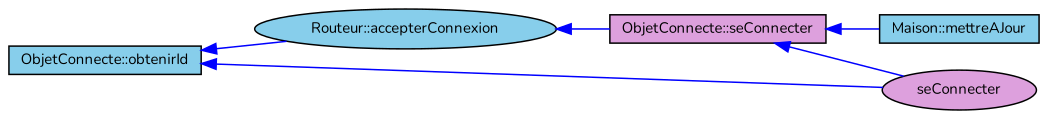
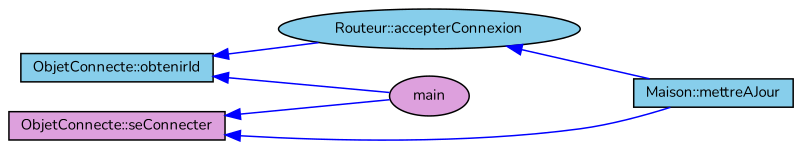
  digraph {
    fontname=Nunito
    rankdir=LR
    node [color=black fillcolor=skyblue fontname=Nunito fontsize=10 shape=box style=filled]
    edge [color=blue dir=back fontname=Nunito fontsize=10 labelfontname=Helvetica labelfontsize=10 style=solid]
    n1 [fontcolor=black height=0.2 label="ObjetConnecte::obtenirId" width=0.4]
    n2 [height=0.2 label="Routeur::accepterConnexion" shape=ellipse width=0.4]
-   n3 [fillcolor=plum height=0.2 label=seConnecter shape=ellipse width=0.4]
+   n3 [fillcolor=plum height=0.2 label=main shape=ellipse width=0.4]
    n4 [height=0.2 label="Maison::mettreAJour" width=0.4]
    n5 [fillcolor=plum height=0.2 label="ObjetConnecte::seConnecter" width=0.4]
    n1 -> n2
    n1 -> n3
-   n2 -> n5
+   n2 -> n4
    n5 -> n3
    n5 -> n4
  }
